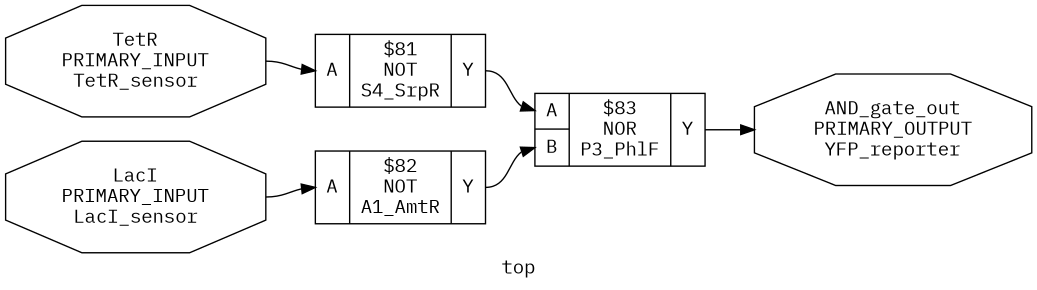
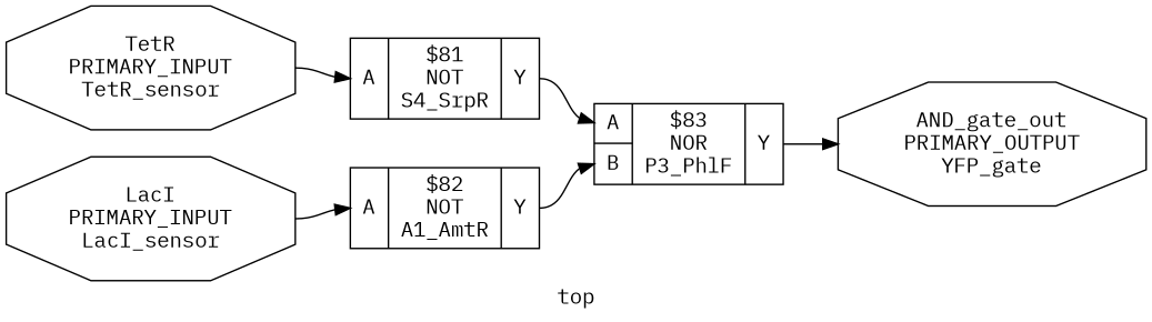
  digraph {
    label=top
    rankdir=LR
    remincross=true
    fontname="IBM Plex Mono"
    node [shape=octagon fontname="IBM Plex Mono"]
    edge [color=black fontcolor=black headport="p6:w" tailport="p7:e" fontname="IBM Plex Mono"]
-   n1 [fontcolor=black label="AND_gate_out\nPRIMARY_OUTPUT\nYFP_reporter"]
+   n1 [fontcolor=black label="AND_gate_out\nPRIMARY_OUTPUT\nYFP_gate"]
    n2 [fontcolor=black label="LacI\nPRIMARY_INPUT\nLacI_sensor"]
    n3 [label="{{<p6> A}|$82\nNOT\nA1_AmtR|{<p7> Y}}" shape=record]
    n4 [fontcolor=black label="TetR\nPRIMARY_INPUT\nTetR_sensor"]
    n5 [label="{{<p6> A}|$81\nNOT\nS4_SrpR|{<p7> Y}}" shape=record]
    n6 [label="{{<p6> A|<p10> B}|$83\nNOR\nP3_PhlF|{<p7> Y}}" shape=record]
    n2 -> n3 [tailport=e]
    n3 -> n6 [headport="p10:w"]
    n4 -> n5 [tailport=e]
    n5 -> n6
    n6 -> n1 [headport=w]
  }
